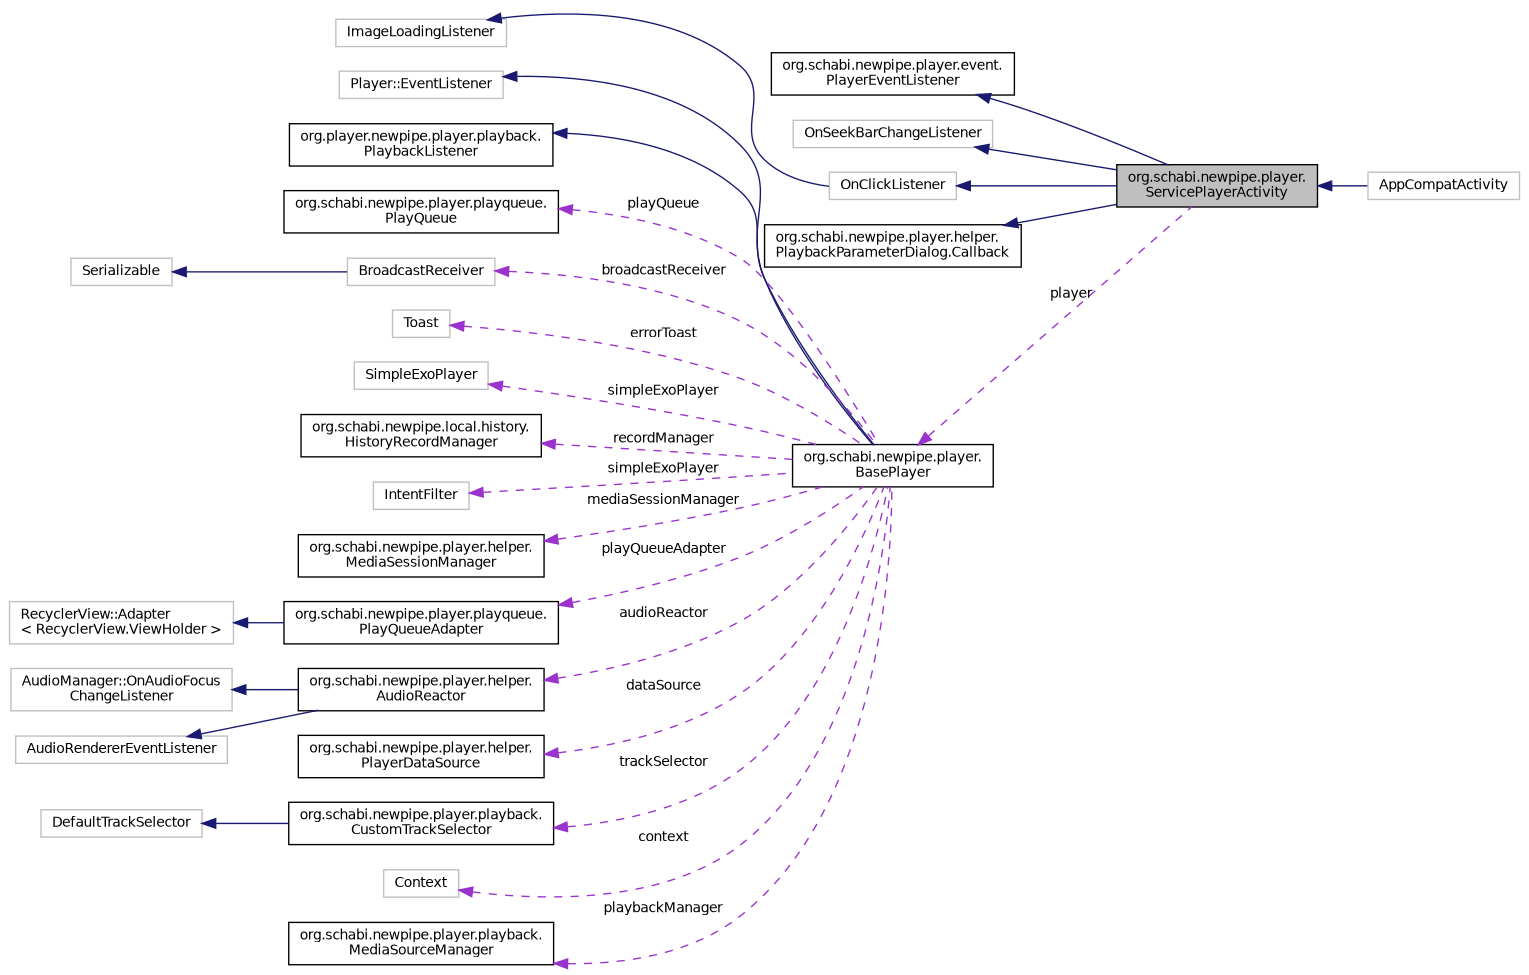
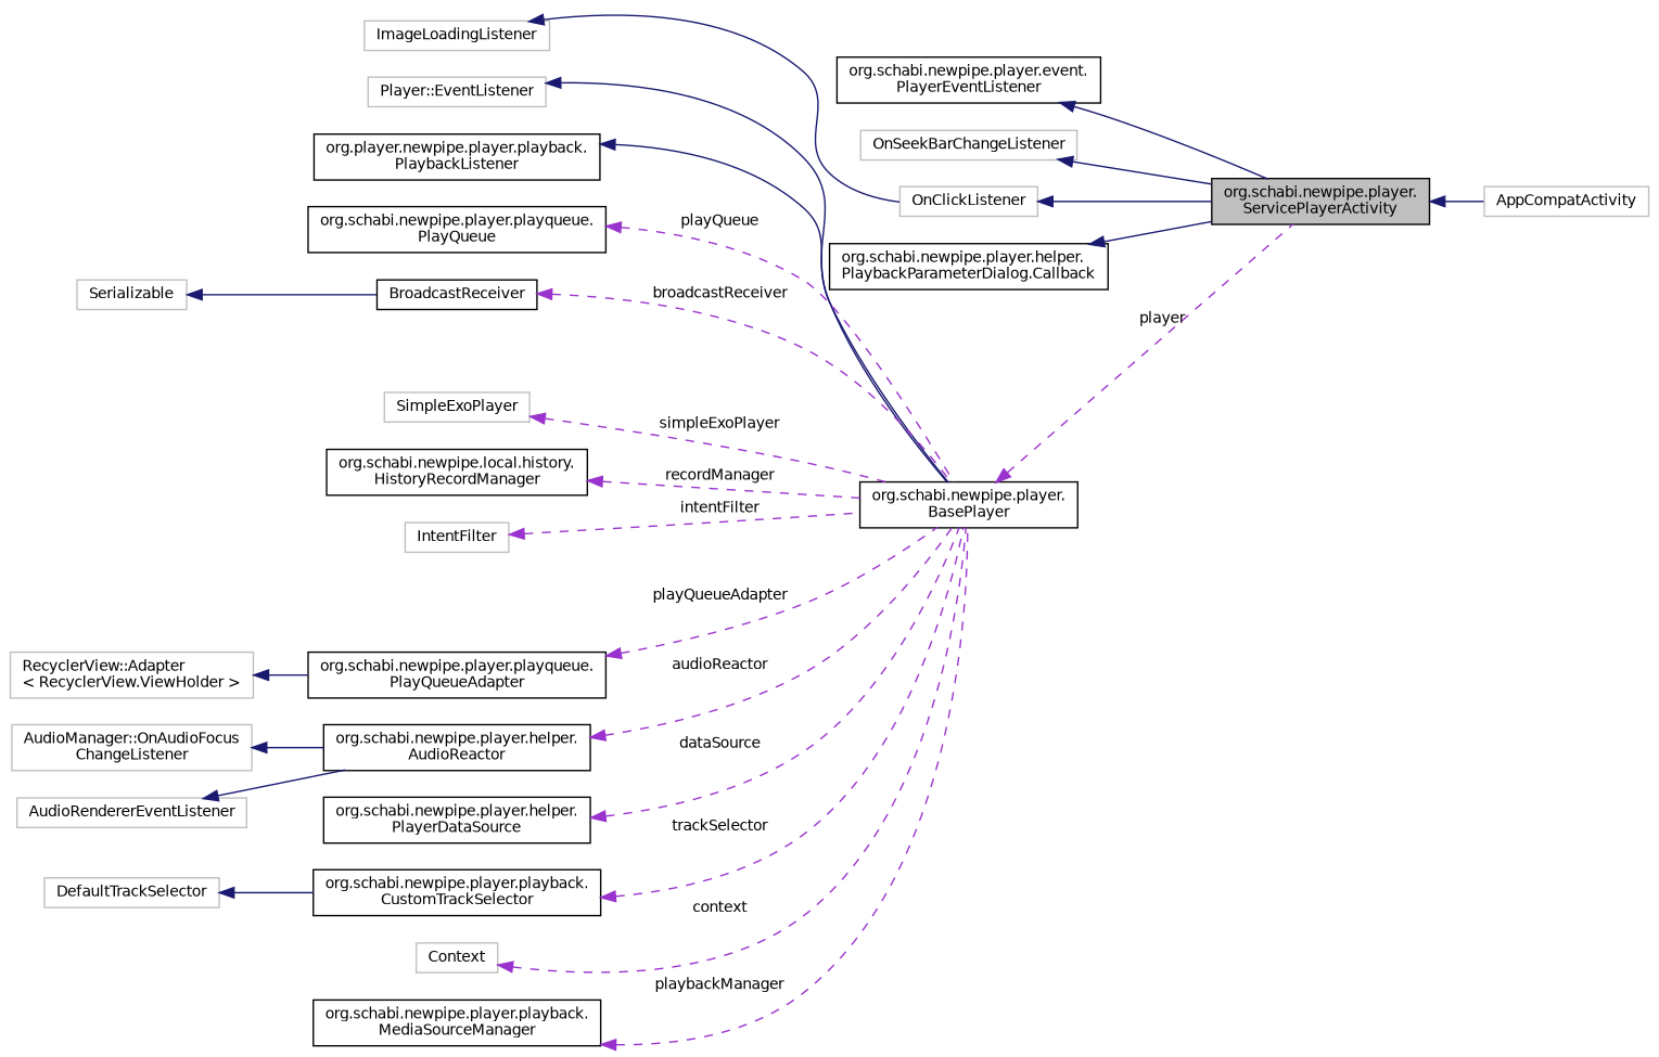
  digraph {
    rankdir=LR
    node [color=grey75 fillcolor=white fontname=Helvetica fontsize=10 shape=record style=filled]
    edge [color=darkorchid3 dir=back fontname=Helvetica fontsize=10 labelfontname=Helvetica labelfontsize=10 style=dashed]
    n1 [color=black fillcolor=grey75 fontcolor=black height=0.2 label="org.schabi.newpipe.player.\lServicePlayerActivity" width=0.4]
    n2 [height=0.2 label=AppCompatActivity width=0.4]
    n3 [color=black height=0.2 label="org.schabi.newpipe.player.event.\lPlayerEventListener" width=0.4]
    n4 [height=0.2 label=OnSeekBarChangeListener width=0.4]
    n5 [height=0.2 label=OnClickListener width=0.4]
    n6 [color=black height=0.2 label="org.schabi.newpipe.player.helper.\lPlaybackParameterDialog.Callback" width=0.4]
    n7 [color=black height=0.2 label="org.schabi.newpipe.player.\lBasePlayer" width=0.4]
    n8 [height=0.2 label="Player::EventListener" width=0.4]
    n9 [color=black height=0.2 label="org.player.newpipe.player.playback.\lPlaybackListener" width=0.4]
    n10 [height=0.2 label=ImageLoadingListener width=0.4]
    n11 [color=black height=0.2 label="org.schabi.newpipe.player.playqueue.\lPlayQueue" width=0.4]
    n12 [height=0.2 label=Serializable width=0.4]
-   n13 [height=0.2 label=BroadcastReceiver width=0.4]
-   n14 [height=0.2 label=Toast width=0.4]
+   n13 [color=black height=0.2 label=BroadcastReceiver width=0.4]
    n15 [height=0.2 label=SimpleExoPlayer width=0.4]
    n16 [color=black height=0.2 label="org.schabi.newpipe.local.history.\lHistoryRecordManager" width=0.4]
    n17 [height=0.2 label=IntentFilter width=0.4]
-   n18 [color=black height=0.2 label="org.schabi.newpipe.player.helper.\lMediaSessionManager" width=0.4]
    n19 [color=black height=0.2 label="org.schabi.newpipe.player.playqueue.\lPlayQueueAdapter" width=0.4]
    n20 [height=0.2 label="RecyclerView::Adapter\l\< RecyclerView.ViewHolder \>" width=0.4]
    n21 [color=black height=0.2 label="org.schabi.newpipe.player.helper.\lAudioReactor" width=0.4]
    n22 [height=0.2 label="AudioManager::OnAudioFocus\lChangeListener" width=0.4]
    n23 [height=0.2 label=AudioRendererEventListener width=0.4]
    n24 [color=black height=0.2 label="org.schabi.newpipe.player.helper.\lPlayerDataSource" width=0.4]
    n25 [color=black height=0.2 label="org.schabi.newpipe.player.playback.\lCustomTrackSelector" width=0.4]
    n26 [height=0.2 label=DefaultTrackSelector width=0.4]
    n27 [height=0.2 label=Context width=0.4]
    n28 [color=black height=0.2 label="org.schabi.newpipe.player.playback.\lMediaSourceManager" width=0.4]
    n1 -> n2 [color=midnightblue style=solid]
    n3 -> n1 [color=midnightblue style=solid]
    n4 -> n1 [color=midnightblue style=solid]
    n5 -> n1 [color=midnightblue style=solid]
    n6 -> n1 [color=midnightblue style=solid]
    n7 -> n1 [label=" player"]
    n8 -> n7 [color=midnightblue style=solid]
    n9 -> n7 [color=midnightblue style=solid]
    n10 -> n5 [color=midnightblue style=solid]
    n11 -> n7 [label=" playQueue"]
    n12 -> n13 [color=midnightblue style=solid]
    n13 -> n7 [label=" broadcastReceiver"]
-   n14 -> n7 [label=" errorToast"]
    n15 -> n7 [label=" simpleExoPlayer"]
    n16 -> n7 [label=" recordManager"]
-   n17 -> n7 [label=" simpleExoPlayer"]
-   n18 -> n7 [label=" mediaSessionManager"]
+   n17 -> n7 [label=" intentFilter"]
    n19 -> n7 [label=" playQueueAdapter"]
    n20 -> n19 [color=midnightblue style=solid]
    n21 -> n7 [label=" audioReactor"]
    n22 -> n21 [color=midnightblue style=solid]
    n23 -> n21 [color=midnightblue style=solid]
    n24 -> n7 [label=" dataSource"]
    n25 -> n7 [label=" trackSelector"]
    n26 -> n25 [color=midnightblue style=solid]
    n27 -> n7 [label=" context"]
    n28 -> n7 [label=" playbackManager"]
  }
